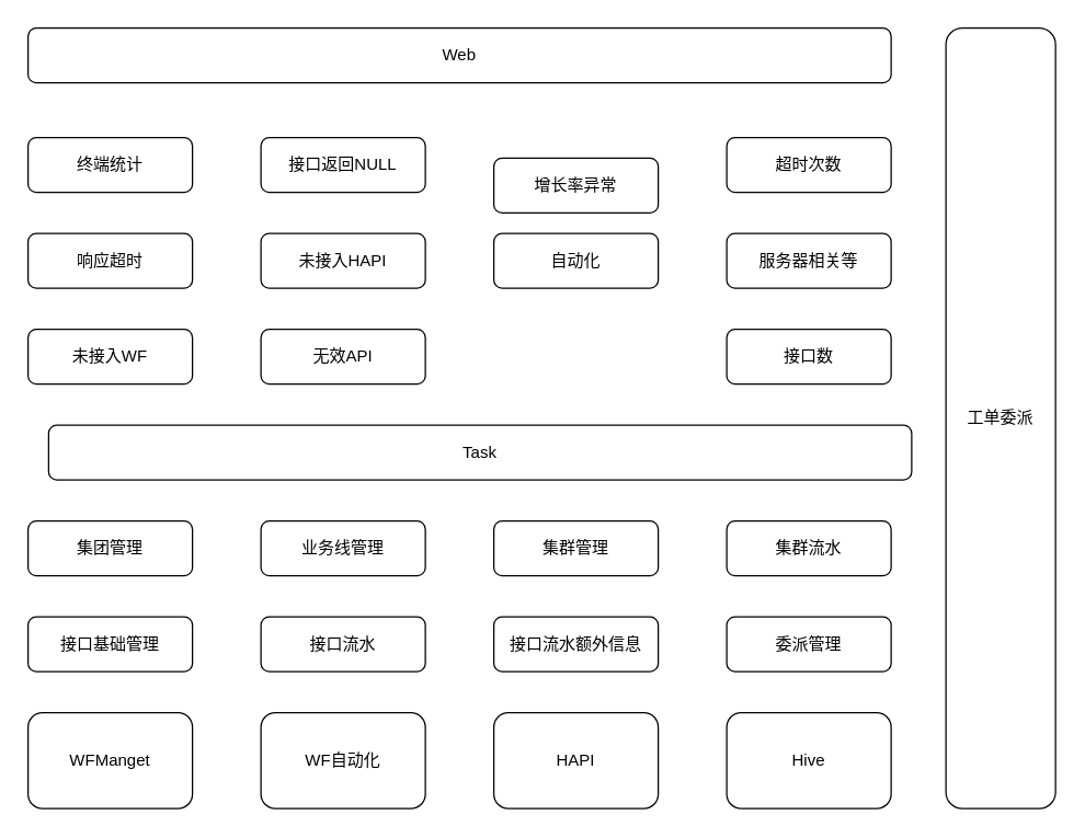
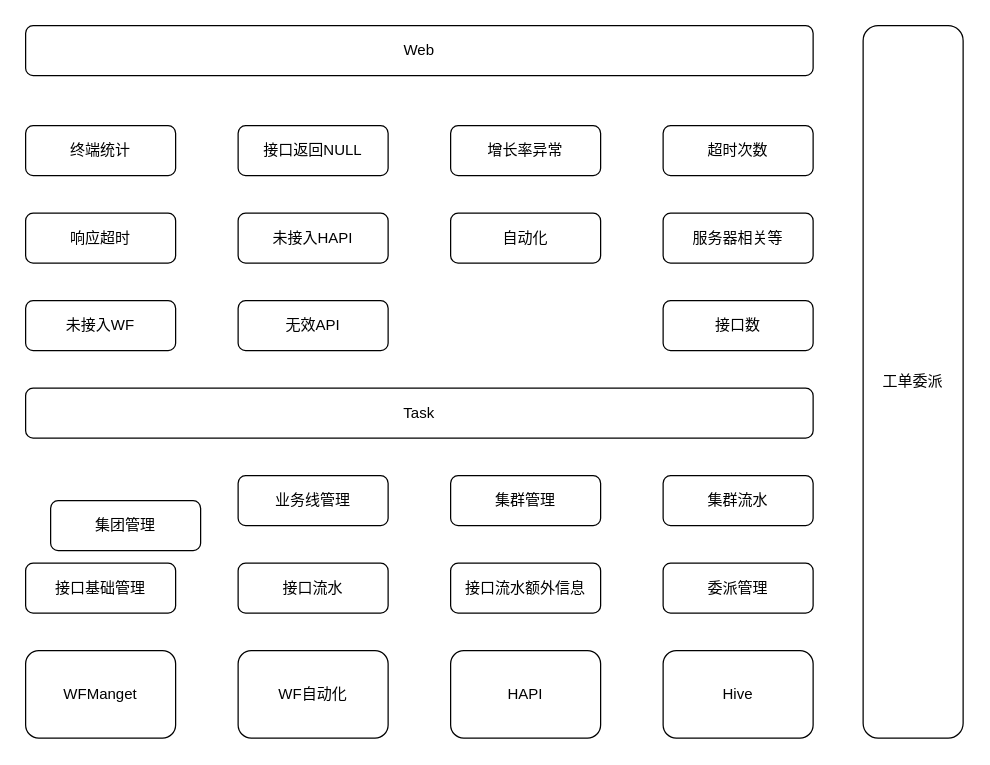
  <mxCell id="0" />
  <mxCell id="1" parent="0" />
- <mxCell id="2" value="集团管理&lt;span style=&quot;white-space: pre&quot;&gt;&lt;/span&gt;" style="rounded=1;whiteSpace=wrap;html=1;" vertex="1" parent="1"><mxGeometry x="20" y="380" width="120" height="40" as="geometry" /></mxCell>
+ <mxCell id="2" value="集团管理&lt;span style=&quot;white-space: pre&quot;&gt;&lt;/span&gt;" style="rounded=1;whiteSpace=wrap;html=1;" vertex="1" parent="1"><mxGeometry x="40" y="400" width="120" height="40" as="geometry" /></mxCell>
  <mxCell id="3" value="业务线管理" style="rounded=1;whiteSpace=wrap;html=1;" vertex="1" parent="1"><mxGeometry x="190" y="380" width="120" height="40" as="geometry" /></mxCell>
  <mxCell id="4" value="集群管理" style="rounded=1;whiteSpace=wrap;html=1;" vertex="1" parent="1"><mxGeometry x="360" y="380" width="120" height="40" as="geometry" /></mxCell>
  <mxCell id="5" value="集群流水" style="rounded=1;whiteSpace=wrap;html=1;" vertex="1" parent="1"><mxGeometry x="530" y="380" width="120" height="40" as="geometry" /></mxCell>
  <mxCell id="6" value="接口基础管理" style="rounded=1;whiteSpace=wrap;html=1;" vertex="1" parent="1"><mxGeometry x="20" y="450" width="120" height="40" as="geometry" /></mxCell>
  <mxCell id="7" value="接口流水" style="rounded=1;whiteSpace=wrap;html=1;" vertex="1" parent="1"><mxGeometry x="190" y="450" width="120" height="40" as="geometry" /></mxCell>
  <mxCell id="8" value="接口流水额外信息" style="rounded=1;whiteSpace=wrap;html=1;" vertex="1" parent="1"><mxGeometry x="360" y="450" width="120" height="40" as="geometry" /></mxCell>
  <mxCell id="9" value="委派管理" style="rounded=1;whiteSpace=wrap;html=1;" vertex="1" parent="1"><mxGeometry x="530" y="450" width="120" height="40" as="geometry" /></mxCell>
- <mxCell id="10" value="Task&lt;span style=&quot;white-space: pre&quot;&gt;&lt;/span&gt;" style="rounded=1;whiteSpace=wrap;html=1;" vertex="1" parent="1"><mxGeometry x="35" y="310" width="630" height="40" as="geometry" /></mxCell>
+ <mxCell id="10" value="Task&lt;span style=&quot;white-space: pre&quot;&gt;&lt;/span&gt;" style="rounded=1;whiteSpace=wrap;html=1;" vertex="1" parent="1"><mxGeometry x="20" y="310" width="630" height="40" as="geometry" /></mxCell>
  <mxCell id="11" value="WFManget" style="rounded=1;whiteSpace=wrap;html=1;" vertex="1" parent="1"><mxGeometry x="20" y="520" width="120" height="70" as="geometry" /></mxCell>
  <mxCell id="12" value="WF自动化" style="rounded=1;whiteSpace=wrap;html=1;" vertex="1" parent="1"><mxGeometry x="190" y="520" width="120" height="70" as="geometry" /></mxCell>
  <mxCell id="13" value="Hive" style="rounded=1;whiteSpace=wrap;html=1;" vertex="1" parent="1"><mxGeometry x="530" y="520" width="120" height="70" as="geometry" /></mxCell>
  <mxCell id="14" value="HAPI" style="rounded=1;whiteSpace=wrap;html=1;" vertex="1" parent="1"><mxGeometry x="360" y="520" width="120" height="70" as="geometry" /></mxCell>
  <mxCell id="15" value="未接入WF" style="rounded=1;whiteSpace=wrap;html=1;" vertex="1" parent="1"><mxGeometry x="20" y="240" width="120" height="40" as="geometry" /></mxCell>
  <mxCell id="16" value="无效API" style="rounded=1;whiteSpace=wrap;html=1;" vertex="1" parent="1"><mxGeometry x="190" y="240" width="120" height="40" as="geometry" /></mxCell>
  <mxCell id="17" value="接口数" style="rounded=1;whiteSpace=wrap;html=1;" vertex="1" parent="1"><mxGeometry x="530" y="240" width="120" height="40" as="geometry" /></mxCell>
  <mxCell id="18" value="响应超时" style="rounded=1;whiteSpace=wrap;html=1;" vertex="1" parent="1"><mxGeometry x="20" y="170" width="120" height="40" as="geometry" /></mxCell>
  <mxCell id="19" value="未接入HAPI" style="rounded=1;whiteSpace=wrap;html=1;" vertex="1" parent="1"><mxGeometry x="190" y="170" width="120" height="40" as="geometry" /></mxCell>
  <mxCell id="20" value="自动化" style="rounded=1;whiteSpace=wrap;html=1;" vertex="1" parent="1"><mxGeometry x="360" y="170" width="120" height="40" as="geometry" /></mxCell>
  <mxCell id="21" value="服务器相关等" style="rounded=1;whiteSpace=wrap;html=1;" vertex="1" parent="1"><mxGeometry x="530" y="170" width="120" height="40" as="geometry" /></mxCell>
  <mxCell id="22" value="终端统计" style="rounded=1;whiteSpace=wrap;html=1;" vertex="1" parent="1"><mxGeometry x="20" y="100" width="120" height="40" as="geometry" /></mxCell>
  <mxCell id="23" value="接口返回NULL" style="rounded=1;whiteSpace=wrap;html=1;" vertex="1" parent="1"><mxGeometry x="190" y="100" width="120" height="40" as="geometry" /></mxCell>
- <mxCell id="24" value="增长率异常" style="rounded=1;whiteSpace=wrap;html=1;" vertex="1" parent="1"><mxGeometry x="360" y="115" width="120" height="40" as="geometry" /></mxCell>
+ <mxCell id="24" value="增长率异常" style="rounded=1;whiteSpace=wrap;html=1;" vertex="1" parent="1"><mxGeometry x="360" y="100" width="120" height="40" as="geometry" /></mxCell>
  <mxCell id="25" value="超时次数" style="rounded=1;whiteSpace=wrap;html=1;" vertex="1" parent="1"><mxGeometry x="530" y="100" width="120" height="40" as="geometry" /></mxCell>
  <mxCell id="26" value="Web&lt;span style=&quot;white-space: pre&quot;&gt;&lt;/span&gt;" style="rounded=1;whiteSpace=wrap;html=1;" vertex="1" parent="1"><mxGeometry x="20" y="20" width="630" height="40" as="geometry" /></mxCell>
  <mxCell id="27" value="工单委派" style="rounded=1;whiteSpace=wrap;html=1;" vertex="1" parent="1"><mxGeometry x="690" y="20" width="80" height="570" as="geometry" /></mxCell>
